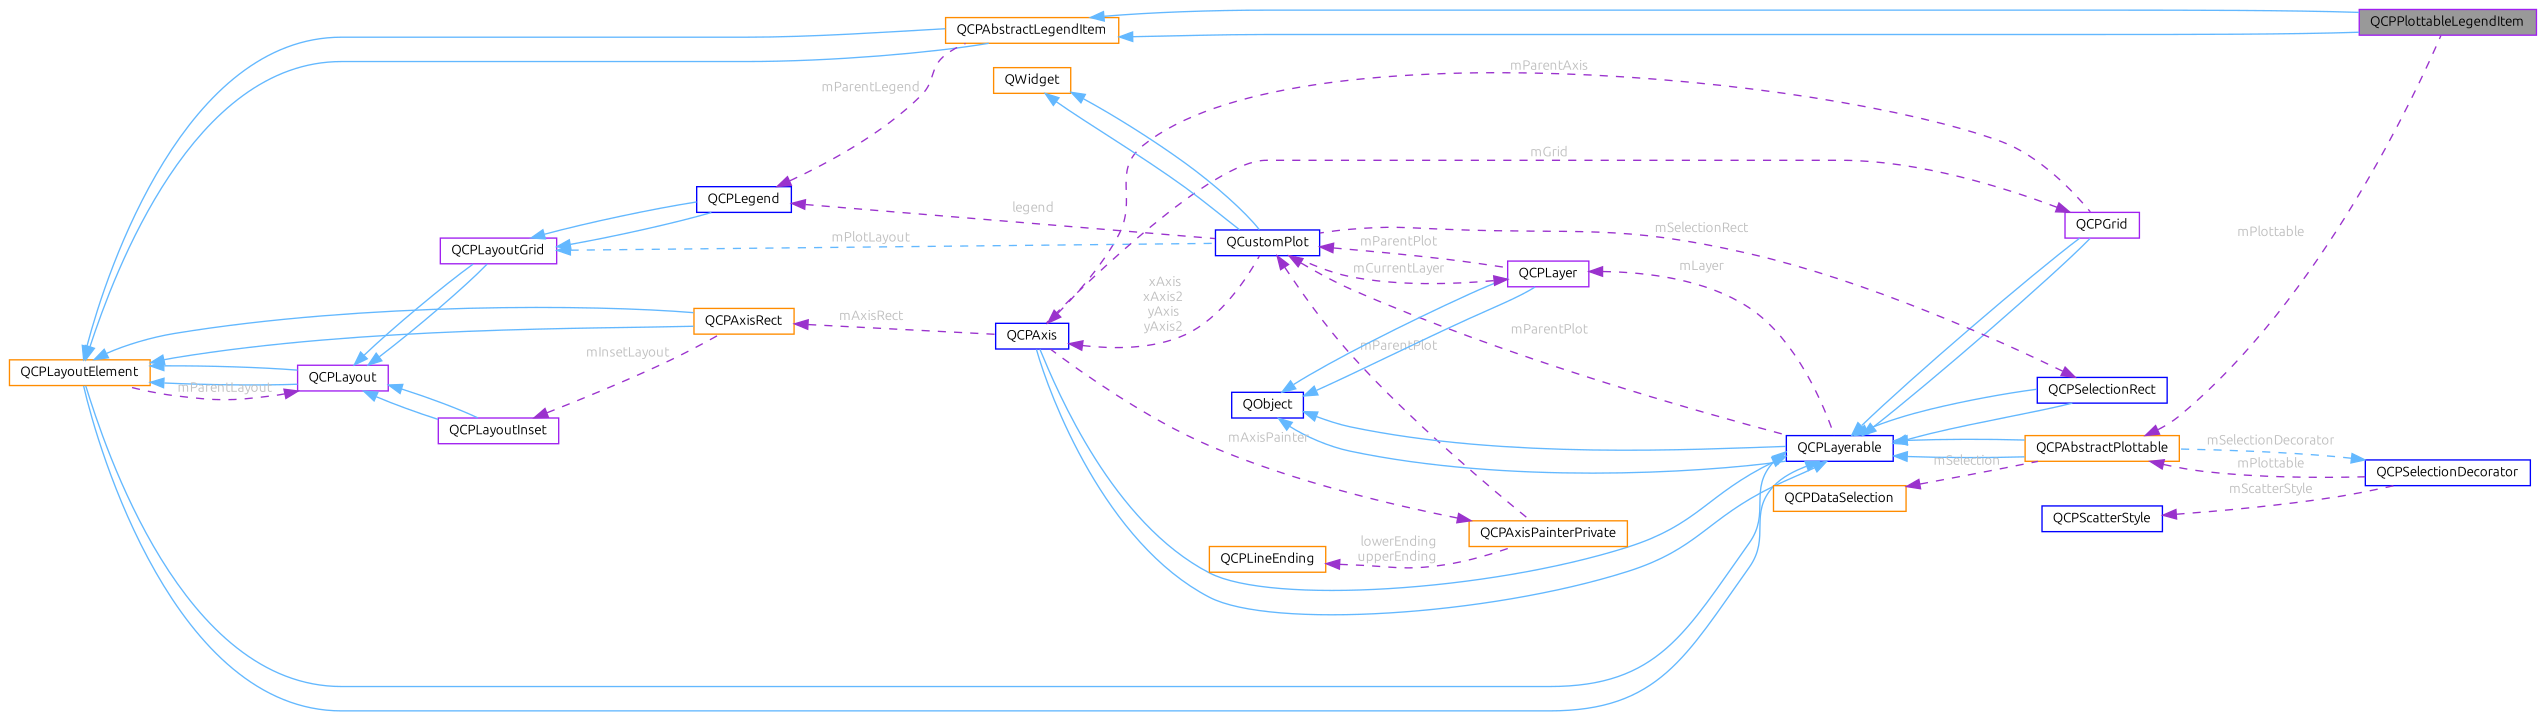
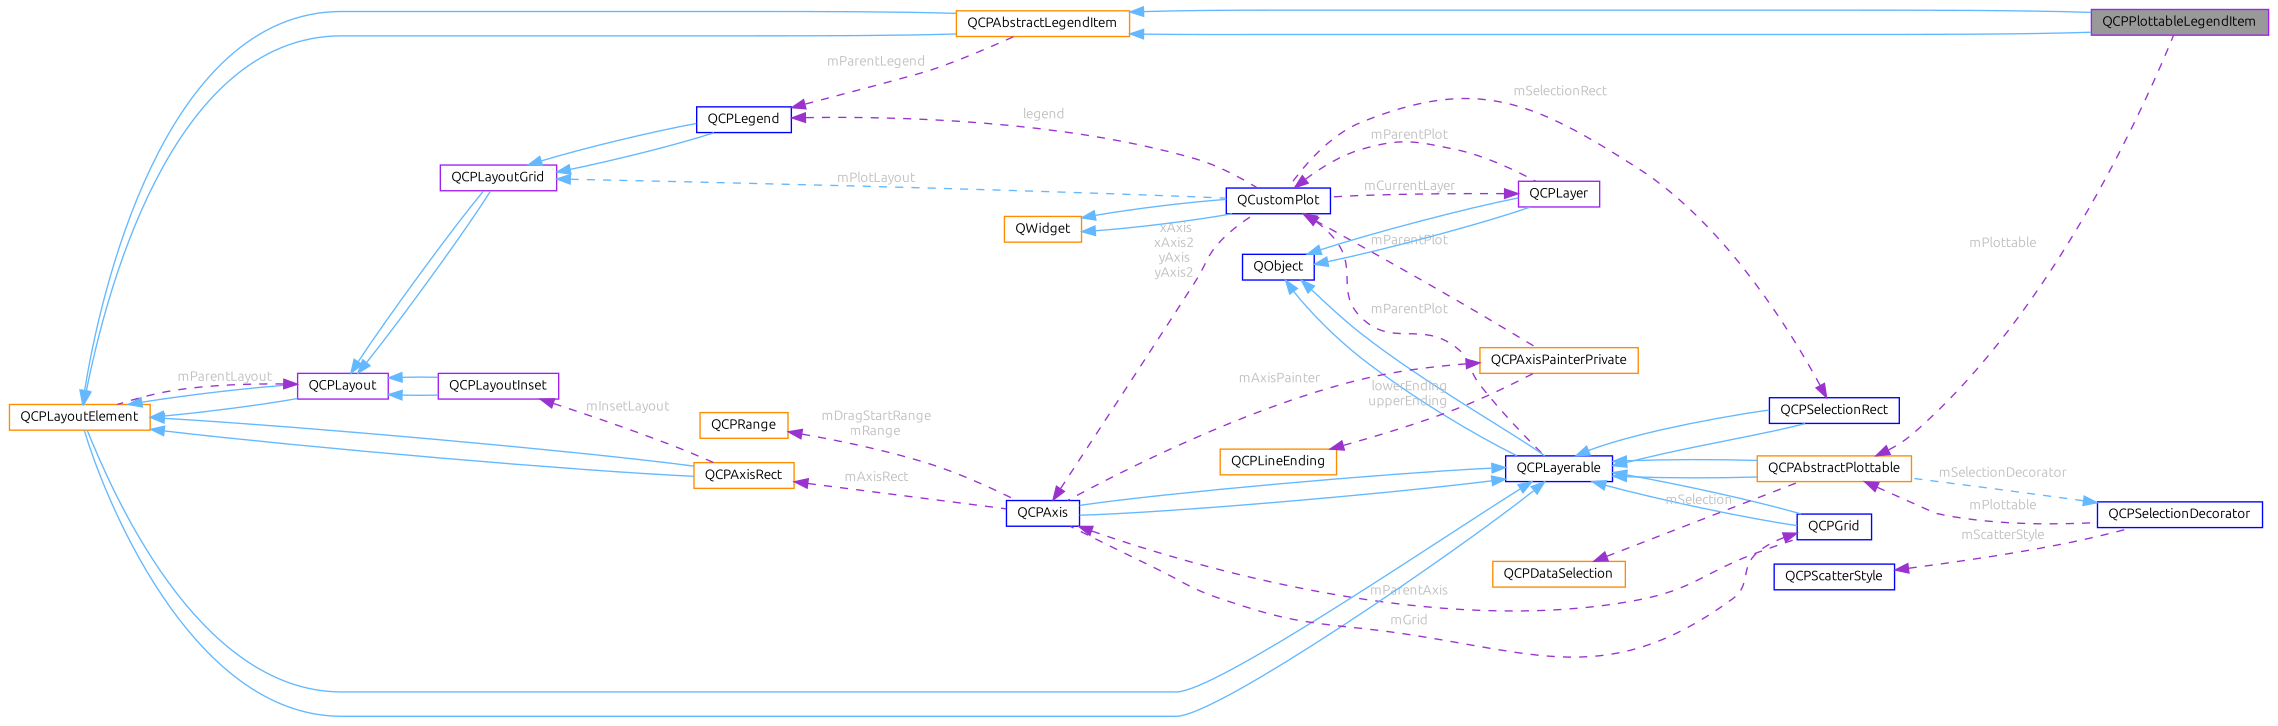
  digraph {
    fontname=Ubuntu
    rankdir=LR
    node [color=darkorange fillcolor=white fontname=Ubuntu fontsize=10 shape=box style=filled]
    edge [color=steelblue1 dir=back fontname=Ubuntu fontsize=10 labelfontname=Helvetica labelfontsize=10 style=solid]
    n1 [color=purple fillcolor=grey60 fontcolor=black height=0.2 label=QCPPlottableLegendItem width=0.4]
    n2 [height=0.2 label=QCPAbstractLegendItem width=0.4]
    n3 [height=0.2 label=QCPLayoutElement width=0.4]
    n4 [height=0.2 label=QCPAxisRect width=0.4]
    n5 [color=purple height=0.2 label=QCPLayout width=0.4]
    n6 [color=blue height=0.2 label=QCPAxis width=0.4]
    n7 [color=purple height=0.2 label=QCPLayoutInset width=0.4]
    n8 [color=purple height=0.2 label=QCPLayoutGrid width=0.4]
    n9 [color=blue height=0.2 label=QCPLayerable width=0.4]
-   n10 [color=purple height=0.2 label=QCPGrid width=0.4]
+   n10 [color=blue height=0.2 label=QCPGrid width=0.4]
    n11 [color=blue height=0.2 label=QCPSelectionRect width=0.4]
    n12 [height=0.2 label=QCPAbstractPlottable width=0.4]
    n13 [color=blue height=0.2 label=QCustomPlot width=0.4]
    n14 [color=blue height=0.2 label=QCPSelectionDecorator width=0.4]
    n15 [color=blue height=0.2 label=QObject width=0.4]
    n16 [color=purple height=0.2 label=QCPLayer width=0.4]
    n17 [height=0.2 label=QCPAxisPainterPrivate width=0.4]
    n18 [height=0.2 label=QWidget width=0.4]
    n19 [color=blue height=0.2 label=QCPLegend width=0.4]
+   n20 [height=0.2 label=QCPRange width=0.4]
    n21 [height=0.2 label=QCPLineEnding width=0.4]
    n22 [height=0.2 label=QCPDataSelection width=0.4]
    n23 [color=blue height=0.2 label=QCPScatterStyle width=0.4]
    n2 -> n1
    n2 -> n1
    n3 -> n2
    n3 -> n2
    n3 -> n4
    n3 -> n4
    n3 -> n5
    n3 -> n5
    n4 -> n6 [color=darkorchid3 fontcolor=grey label=" mAxisRect" style=dashed]
    n5 -> n3 [color=darkorchid3 fontcolor=grey label=" mParentLayout" style=dashed]
    n5 -> n7
    n5 -> n7
    n5 -> n8
    n5 -> n8
    n6 -> n10 [color=darkorchid3 fontcolor=grey label=" mParentAxis" style=dashed]
    n6 -> n13 [color=darkorchid3 fontcolor=grey label=" xAxis\nxAxis2\nyAxis\nyAxis2" style=dashed]
    n7 -> n4 [color=darkorchid3 fontcolor=grey label=" mInsetLayout" style=dashed]
    n8 -> n13 [fontcolor=grey label=" mPlotLayout" style=dashed]
    n8 -> n19
    n8 -> n19
    n9 -> n3
    n9 -> n3
    n9 -> n6
    n9 -> n6
    n9 -> n10
    n9 -> n10
    n9 -> n11
    n9 -> n11
    n9 -> n12
    n9 -> n12
    n10 -> n6 [color=darkorchid3 fontcolor=grey label=" mGrid" style=dashed]
    n11 -> n13 [color=darkorchid3 fontcolor=grey label=" mSelectionRect" style=dashed]
    n12 -> n1 [color=darkorchid3 fontcolor=grey label=" mPlottable" style=dashed]
    n12 -> n14 [color=darkorchid3 fontcolor=grey label=" mPlottable" style=dashed]
    n13 -> n9 [color=darkorchid3 fontcolor=grey label=" mParentPlot" style=dashed]
    n13 -> n16 [color=darkorchid3 fontcolor=grey label=" mParentPlot" style=dashed]
    n13 -> n17 [color=darkorchid3 fontcolor=grey label=" mParentPlot" style=dashed]
    n14 -> n12 [fontcolor=grey label=" mSelectionDecorator" style=dashed]
    n15 -> n9
    n15 -> n9
    n15 -> n16
    n15 -> n16
-   n16 -> n9 [color=darkorchid3 fontcolor=grey label=" mLayer" style=dashed]
    n16 -> n13 [color=darkorchid3 fontcolor=grey label=" mCurrentLayer" style=dashed]
    n17 -> n6 [color=darkorchid3 fontcolor=grey label=" mAxisPainter" style=dashed]
    n18 -> n13
    n18 -> n13
    n19 -> n2 [color=darkorchid3 fontcolor=grey label=" mParentLegend" style=dashed]
    n19 -> n13 [color=darkorchid3 fontcolor=grey label=" legend" style=dashed]
+   n20 -> n6 [color=darkorchid3 fontcolor=grey label=" mDragStartRange\nmRange" style=dashed]
    n21 -> n17 [color=darkorchid3 fontcolor=grey label=" lowerEnding\nupperEnding" style=dashed]
    n22 -> n12 [color=darkorchid3 fontcolor=grey label=" mSelection" style=dashed]
    n23 -> n14 [color=darkorchid3 fontcolor=grey label=" mScatterStyle" style=dashed]
  }
